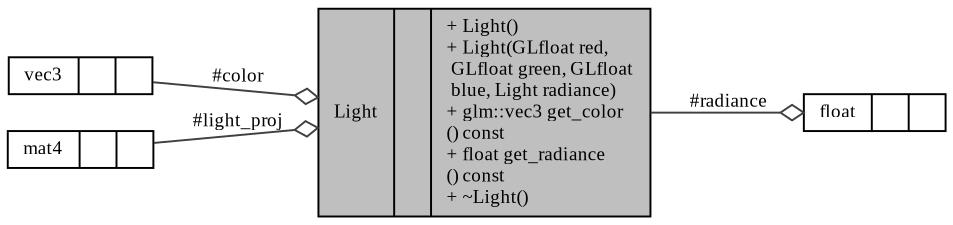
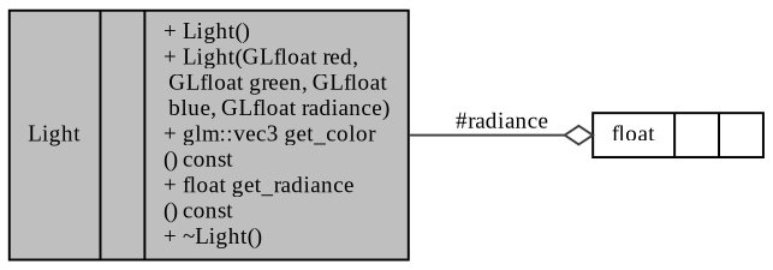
  digraph {
    fontname="Liberation Serif"
    rankdir=LR
    node [color=black fontname="Liberation Serif" fontsize=10 shape=record]
    edge [arrowhead=odiamond color=grey25 fontname="Liberation Serif" fontsize=10 labelfontname=Helvetica labelfontsize=10 style=solid]
-   n1 [fillcolor=grey75 fontcolor=black height=0.2 label="{Light\n||+  Light()\l+  Light(GLfloat red,\l GLfloat green, GLfloat\l blue, Light radiance)\l+ glm::vec3 get_color\l() const\l+ float get_radiance\l() const\l+  ~Light()\l}" style=filled width=0.4]
+   n1 [fillcolor=grey75 fontcolor=black height=0.2 label="{Light\n||+  Light()\l+  Light(GLfloat red,\l GLfloat green, GLfloat\l blue, GLfloat radiance)\l+ glm::vec3 get_color\l() const\l+ float get_radiance\l() const\l+  ~Light()\l}" style=filled width=0.4]
    n2 [height=0.2 label="{float\n||}" width=0.4]
-   n3 [height=0.2 label="{vec3\n||}" width=0.4]
-   n4 [height=0.2 label="{mat4\n||}" width=0.4]
    n1 -> n2 [label=" #radiance"]
-   n3 -> n1 [label=" #color"]
-   n4 -> n1 [label=" #light_proj"]
  }
